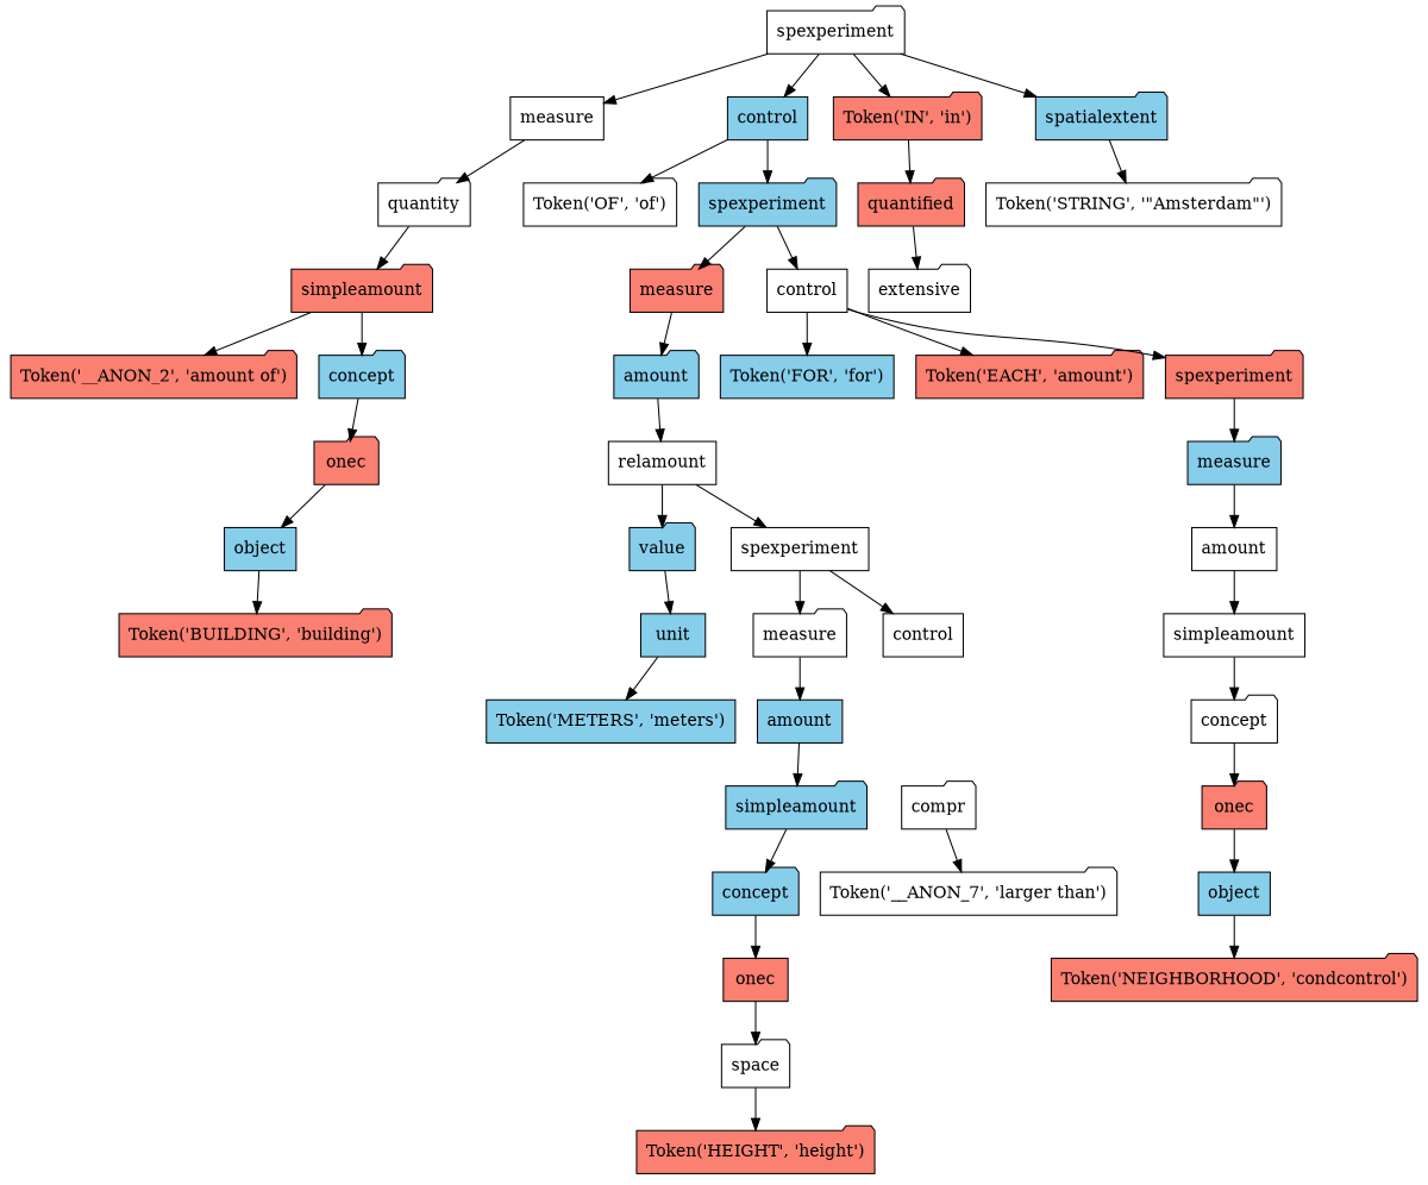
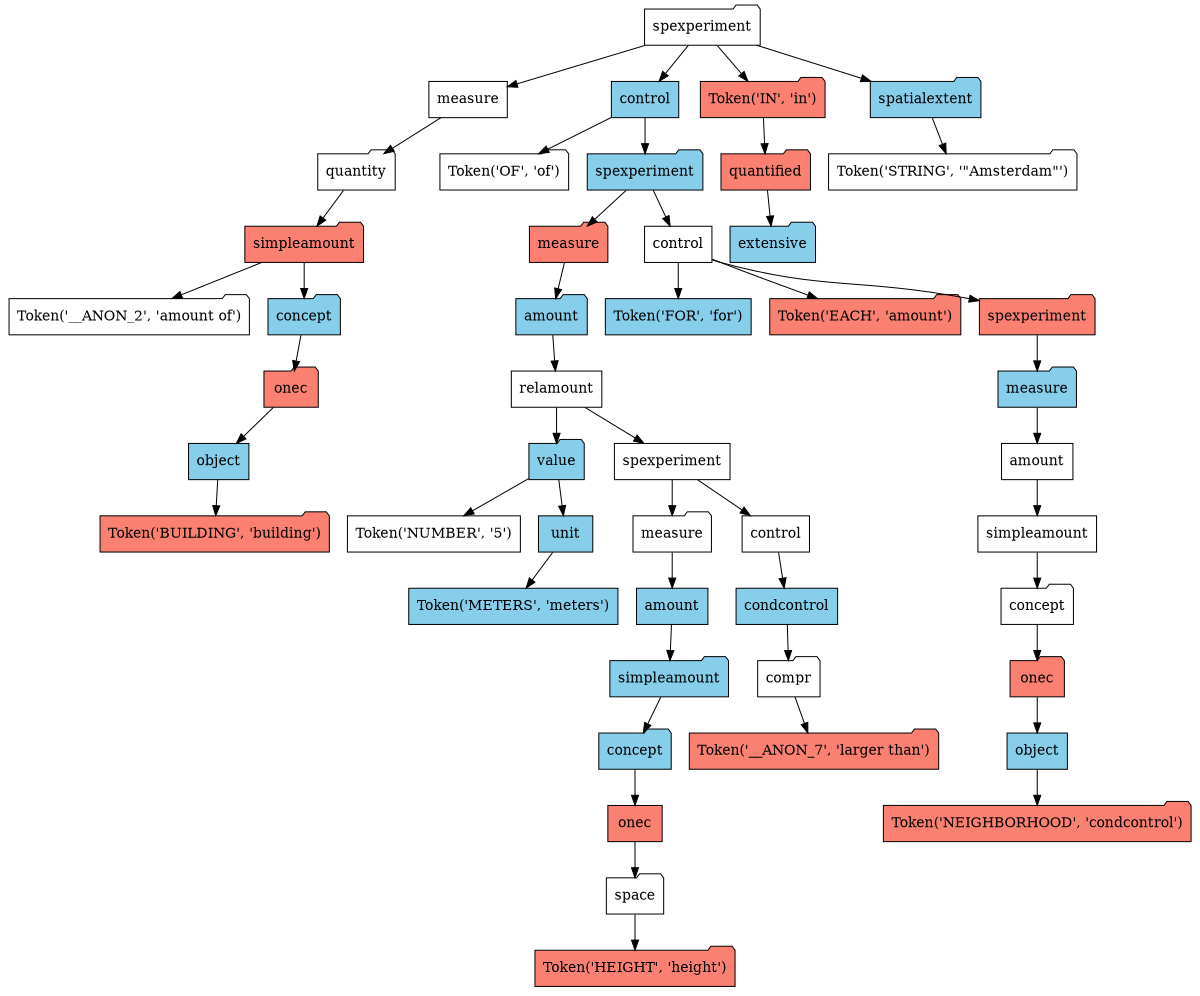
  digraph {
    rankdir=TB
    node [fillcolor=white shape=folder style=filled]
-   n1 [label=extensive]
+   n1 [fillcolor=skyblue label=extensive]
    n2 [fillcolor=salmon label=quantified]
-   n3 [fillcolor=salmon label="Token('__ANON_2', 'amount of')"]
+   n3 [label="Token('__ANON_2', 'amount of')"]
    n4 [fillcolor=salmon label="Token('BUILDING', 'building')"]
    n5 [fillcolor=skyblue label=object shape=box]
    n6 [fillcolor=salmon label=onec]
    n7 [fillcolor=skyblue label=concept]
    n8 [fillcolor=salmon label=simpleamount]
    n9 [label=quantity]
    n10 [label=measure shape=box]
    n11 [label="Token('OF', 'of')"]
    n12 [fillcolor=salmon label="Token('HEIGHT', 'height')"]
    n13 [label=space]
    n14 [fillcolor=salmon label=onec shape=box]
    n15 [fillcolor=skyblue label=concept]
    n16 [fillcolor=skyblue label=simpleamount]
    n17 [fillcolor=skyblue label=amount shape=box]
    n18 [label=measure]
-   n19 [label="Token('__ANON_7', 'larger than')"]
+   n19 [fillcolor=salmon label="Token('__ANON_7', 'larger than')"]
    n20 [label=compr]
+   n21 [label="Token('NUMBER', '5')" shape=box]
    n22 [fillcolor=skyblue label="Token('METERS', 'meters')" shape=box]
    n23 [fillcolor=skyblue label=unit shape=box]
    n24 [fillcolor=skyblue label=value]
+   n25 [fillcolor=skyblue label=condcontrol shape=box]
    n26 [label=control shape=box]
    n27 [label=spexperiment shape=box]
    n28 [label=relamount shape=box]
    n29 [fillcolor=skyblue label=amount]
    n30 [fillcolor=salmon label=measure]
    n31 [fillcolor=skyblue label="Token('FOR', 'for')" shape=box]
    n32 [fillcolor=salmon label="Token('EACH', 'amount')"]
    n33 [fillcolor=salmon label="Token('NEIGHBORHOOD', 'condcontrol')"]
    n34 [fillcolor=skyblue label=object shape=box]
    n35 [fillcolor=salmon label=onec]
    n36 [label=concept]
    n37 [label=simpleamount shape=box]
    n38 [label=amount shape=box]
    n39 [fillcolor=skyblue label=measure]
    n40 [fillcolor=salmon label=spexperiment]
    n41 [label=control shape=box]
    n42 [fillcolor=skyblue label=spexperiment]
    n43 [fillcolor=skyblue label=control shape=box]
    n44 [fillcolor=salmon label="Token('IN', 'in')"]
    n45 [label="Token('STRING', '\"Amsterdam\"')"]
    n46 [fillcolor=skyblue label=spatialextent]
    n47 [label=spexperiment]
    n2 -> n1
    n5 -> n4
    n6 -> n5
    n7 -> n6
    n8 -> n3
    n8 -> n7
    n9 -> n8
    n10 -> n9
    n13 -> n12
    n14 -> n13
    n15 -> n14
    n16 -> n15
    n17 -> n16
    n18 -> n17
    n20 -> n19
    n23 -> n22
+   n24 -> n21
    n24 -> n23
+   n25 -> n20
+   n26 -> n25
    n27 -> n18
    n27 -> n26
    n28 -> n24
    n28 -> n27
    n29 -> n28
    n30 -> n29
    n34 -> n33
    n35 -> n34
    n36 -> n35
    n37 -> n36
    n38 -> n37
    n39 -> n38
    n40 -> n39
    n41 -> n31
    n41 -> n32
    n41 -> n40
    n42 -> n30
    n42 -> n41
    n43 -> n11
    n43 -> n42
    n44 -> n2
    n46 -> n45
    n47 -> n10
    n47 -> n43
    n47 -> n44
    n47 -> n46
  }
